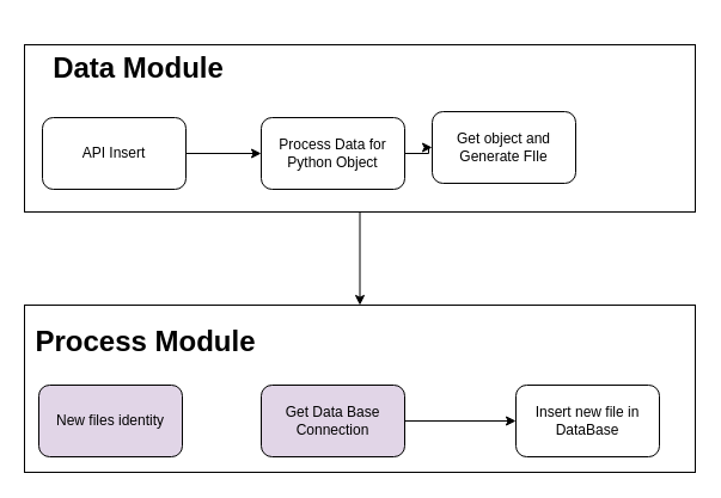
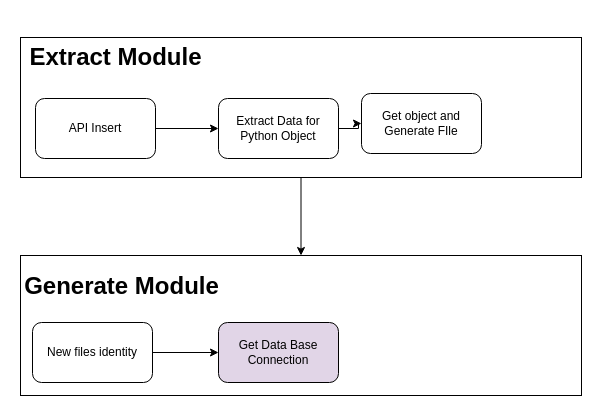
  <mxCell id="0" />
  <mxCell id="1" parent="0" />
  <mxCell id="2" value="" style="edgeStyle=orthogonalEdgeStyle;rounded=0;orthogonalLoop=1;jettySize=auto;html=1;" edge="1" parent="1" source="3" target="10"><mxGeometry relative="1" as="geometry"><mxPoint x="299.043" y="227" as="targetPoint" /></mxGeometry></mxCell>
  <mxCell id="3" value="" style="rounded=0;whiteSpace=wrap;html=1;" vertex="1" parent="1"><mxGeometry x="20" y="37" width="561" height="140" as="geometry" /></mxCell>
  <mxCell id="4" value="" style="edgeStyle=orthogonalEdgeStyle;rounded=0;orthogonalLoop=1;jettySize=auto;html=1;" parent="1" source="5" target="7" edge="1"><mxGeometry relative="1" as="geometry" /></mxCell>
  <mxCell id="5" value="API Insert" style="rounded=1;whiteSpace=wrap;html=1;" parent="1" vertex="1"><mxGeometry x="35" y="98" width="120" height="60" as="geometry" /></mxCell>
  <mxCell id="6" value="" style="edgeStyle=orthogonalEdgeStyle;rounded=0;orthogonalLoop=1;jettySize=auto;html=1;" edge="1" parent="1" source="7" target="8"><mxGeometry relative="1" as="geometry" /></mxCell>
- <mxCell id="7" value="Process Data for Python Object" style="rounded=1;whiteSpace=wrap;html=1;" parent="1" vertex="1"><mxGeometry x="218" y="98" width="120" height="60" as="geometry" /></mxCell>
+ <mxCell id="7" value="Extract Data for Python Object" style="rounded=1;whiteSpace=wrap;html=1;" parent="1" vertex="1"><mxGeometry x="218" y="98" width="120" height="60" as="geometry" /></mxCell>
  <mxCell id="8" value="Get object and Generate FIle" style="rounded=1;whiteSpace=wrap;html=1;" vertex="1" parent="1"><mxGeometry x="361" y="93" width="120" height="60" as="geometry" /></mxCell>
- <mxCell id="9" value="&lt;h1&gt;Data Module&lt;/h1&gt;" style="text;html=1;align=center;verticalAlign=middle;resizable=0;points=[];autosize=1;strokeColor=none;fillColor=none;" vertex="1" parent="1"><mxGeometry x="20" y="20" width="190" height="73" as="geometry" /></mxCell>
+ <mxCell id="9" value="&lt;h1&gt;Extract Module&lt;/h1&gt;" style="text;html=1;align=center;verticalAlign=middle;resizable=0;points=[];autosize=1;strokeColor=none;fillColor=none;" vertex="1" parent="1"><mxGeometry x="20" y="20" width="190" height="73" as="geometry" /></mxCell>
  <mxCell id="10" value="" style="rounded=0;whiteSpace=wrap;html=1;" vertex="1" parent="1"><mxGeometry x="20" y="255" width="561" height="140" as="geometry" /></mxCell>
- <mxCell id="11" value="&lt;h1&gt;Process Module&lt;/h1&gt;" style="text;html=1;align=center;verticalAlign=middle;resizable=0;points=[];autosize=1;strokeColor=none;fillColor=none;" vertex="1" parent="1"><mxGeometry x="20" y="249" width="202" height="73" as="geometry" /></mxCell>
- <mxCell id="13" value="New files identity" style="rounded=1;whiteSpace=wrap;html=1;fillColor=#e1d5e7;" vertex="1" parent="1"><mxGeometry x="32" y="322" width="120" height="60" as="geometry" /></mxCell>
- <mxCell id="14" value="" style="edgeStyle=orthogonalEdgeStyle;rounded=0;orthogonalLoop=1;jettySize=auto;html=1;" edge="1" parent="1" source="15" target="16"><mxGeometry relative="1" as="geometry" /></mxCell>
+ <mxCell id="11" value="&lt;h1&gt;Generate Module&lt;/h1&gt;" style="text;html=1;align=center;verticalAlign=middle;resizable=0;points=[];autosize=1;strokeColor=none;fillColor=none;" vertex="1" parent="1"><mxGeometry x="20" y="249" width="202" height="73" as="geometry" /></mxCell>
+ <mxCell id="12" value="" style="edgeStyle=orthogonalEdgeStyle;rounded=0;orthogonalLoop=1;jettySize=auto;html=1;entryX=0;entryY=0.5;entryDx=0;entryDy=0;" edge="1" parent="1" source="13" target="15"><mxGeometry relative="1" as="geometry"><Array as="points" /></mxGeometry></mxCell>
+ <mxCell id="13" value="New files identity" style="rounded=1;whiteSpace=wrap;html=1;" vertex="1" parent="1"><mxGeometry x="32" y="322" width="120" height="60" as="geometry" /></mxCell>
  <mxCell id="15" value="Get Data Base Connection" style="rounded=1;whiteSpace=wrap;html=1;fillColor=#e1d5e7;" vertex="1" parent="1"><mxGeometry x="218" y="322" width="120" height="60" as="geometry" /></mxCell>
- <mxCell id="16" value="Insert new file in DataBase" style="whiteSpace=wrap;html=1;rounded=1;" vertex="1" parent="1"><mxGeometry x="431" y="322" width="120" height="60" as="geometry" /></mxCell>
